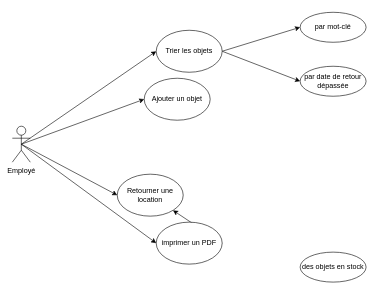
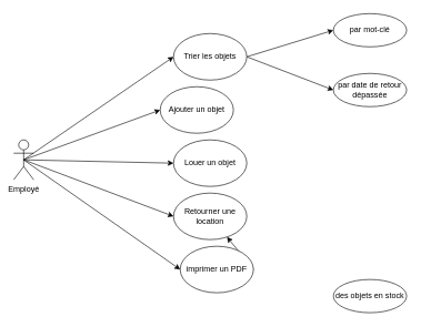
  <mxCell id="0" />
  <mxCell id="1" parent="0" />
  <mxCell id="2" style="edgeStyle=none;rounded=0;orthogonalLoop=1;jettySize=auto;html=1;exitX=0.5;exitY=0.5;exitDx=0;exitDy=0;exitPerimeter=0;entryX=0;entryY=0.5;entryDx=0;entryDy=0;" edge="1" parent="1" source="7" target="8"><mxGeometry relative="1" as="geometry" /></mxCell>
+ <mxCell id="3" style="edgeStyle=none;rounded=0;orthogonalLoop=1;jettySize=auto;html=1;exitX=0.5;exitY=0.5;exitDx=0;exitDy=0;exitPerimeter=0;entryX=0;entryY=0.5;entryDx=0;entryDy=0;" edge="1" parent="1" source="7" target="9"><mxGeometry relative="1" as="geometry" /></mxCell>
  <mxCell id="4" style="edgeStyle=none;rounded=0;orthogonalLoop=1;jettySize=auto;html=1;exitX=0.5;exitY=0.5;exitDx=0;exitDy=0;exitPerimeter=0;entryX=0;entryY=0.5;entryDx=0;entryDy=0;" edge="1" parent="1" source="7" target="10"><mxGeometry relative="1" as="geometry" /></mxCell>
  <mxCell id="5" style="edgeStyle=none;rounded=0;orthogonalLoop=1;jettySize=auto;html=1;exitX=0.5;exitY=0.5;exitDx=0;exitDy=0;exitPerimeter=0;entryX=0;entryY=0.5;entryDx=0;entryDy=0;" edge="1" parent="1" source="7" target="13"><mxGeometry relative="1" as="geometry" /></mxCell>
  <mxCell id="6" style="edgeStyle=none;rounded=0;orthogonalLoop=1;jettySize=auto;html=1;exitX=0.5;exitY=0.5;exitDx=0;exitDy=0;exitPerimeter=0;entryX=0;entryY=0.5;entryDx=0;entryDy=0;" edge="1" parent="1" source="7" target="17"><mxGeometry relative="1" as="geometry"><mxPoint x="260" y="430" as="targetPoint" /></mxGeometry></mxCell>
  <mxCell id="7" value="Employé" style="shape=umlActor;verticalLabelPosition=bottom;verticalAlign=top;html=1;outlineConnect=0;" vertex="1" parent="1"><mxGeometry x="20" y="210" width="30" height="60" as="geometry" /></mxCell>
  <mxCell id="8" value="Ajouter un objet" style="ellipse;whiteSpace=wrap;html=1;" vertex="1" parent="1"><mxGeometry x="240" y="130" width="110" height="70" as="geometry" /></mxCell>
- <mxCell id="10" value="Retourner une location" style="ellipse;whiteSpace=wrap;html=1;" vertex="1" parent="1"><mxGeometry x="195" y="290" width="110" height="70" as="geometry" /></mxCell>
+ <mxCell id="9" value="Louer un objet" style="ellipse;whiteSpace=wrap;html=1;" vertex="1" parent="1"><mxGeometry x="260" y="210" width="110" height="70" as="geometry" /></mxCell>
+ <mxCell id="10" value="Retourner une location" style="ellipse;whiteSpace=wrap;html=1;" vertex="1" parent="1"><mxGeometry x="260" y="290" width="110" height="70" as="geometry" /></mxCell>
  <mxCell id="11" style="edgeStyle=none;rounded=0;orthogonalLoop=1;jettySize=auto;html=1;exitX=1;exitY=0.5;exitDx=0;exitDy=0;entryX=0;entryY=0.5;entryDx=0;entryDy=0;" edge="1" parent="1" source="13" target="14"><mxGeometry relative="1" as="geometry" /></mxCell>
  <mxCell id="12" style="edgeStyle=none;rounded=0;orthogonalLoop=1;jettySize=auto;html=1;exitX=1;exitY=0.5;exitDx=0;exitDy=0;entryX=0;entryY=0.5;entryDx=0;entryDy=0;" edge="1" parent="1" source="13" target="15"><mxGeometry relative="1" as="geometry" /></mxCell>
  <mxCell id="13" value="Trier les objets" style="ellipse;whiteSpace=wrap;html=1;" vertex="1" parent="1"><mxGeometry x="260" y="50" width="110" height="70" as="geometry" /></mxCell>
  <mxCell id="14" value="par mot-clé" style="ellipse;whiteSpace=wrap;html=1;" vertex="1" parent="1"><mxGeometry x="500" y="20" width="110" height="50" as="geometry" /></mxCell>
  <mxCell id="15" value="par date de retour dépassée" style="ellipse;whiteSpace=wrap;html=1;" vertex="1" parent="1"><mxGeometry x="500" y="110" width="110" height="50" as="geometry" /></mxCell>
  <mxCell id="16" value="" style="edgeStyle=none;rounded=0;orthogonalLoop=1;jettySize=auto;html=1;exitX=1;exitY=0.5;exitDx=0;exitDy=0;" edge="1" parent="1" source="17" target="10"><mxGeometry relative="1" as="geometry"><mxPoint x="455" y="435" as="targetPoint" /></mxGeometry></mxCell>
- <mxCell id="17" value="imprimer un PDF" style="ellipse;whiteSpace=wrap;html=1;" vertex="1" parent="1"><mxGeometry x="260" y="370" width="110" height="70" as="geometry" /></mxCell>
+ <mxCell id="17" value="imprimer un PDF" style="ellipse;whiteSpace=wrap;html=1;" vertex="1" parent="1"><mxGeometry x="270" y="370" width="110" height="70" as="geometry" /></mxCell>
  <mxCell id="18" value="des objets en stock" style="ellipse;whiteSpace=wrap;html=1;" vertex="1" parent="1"><mxGeometry x="500" y="420" width="110" height="50" as="geometry" /></mxCell>
